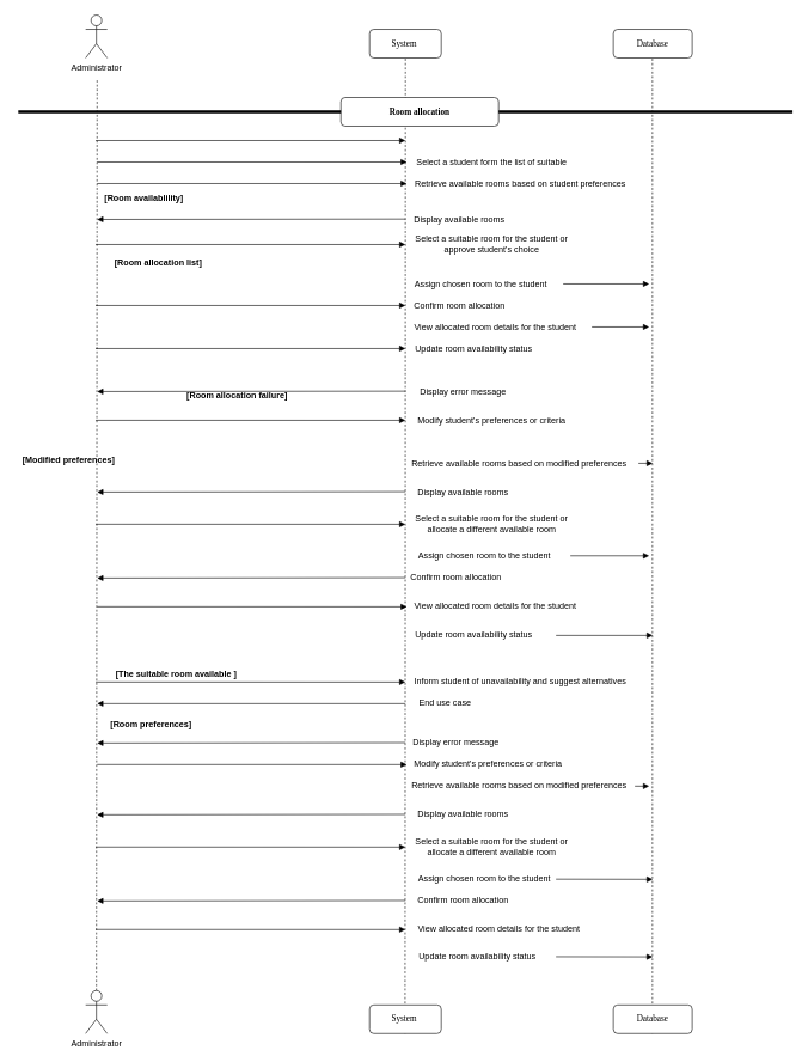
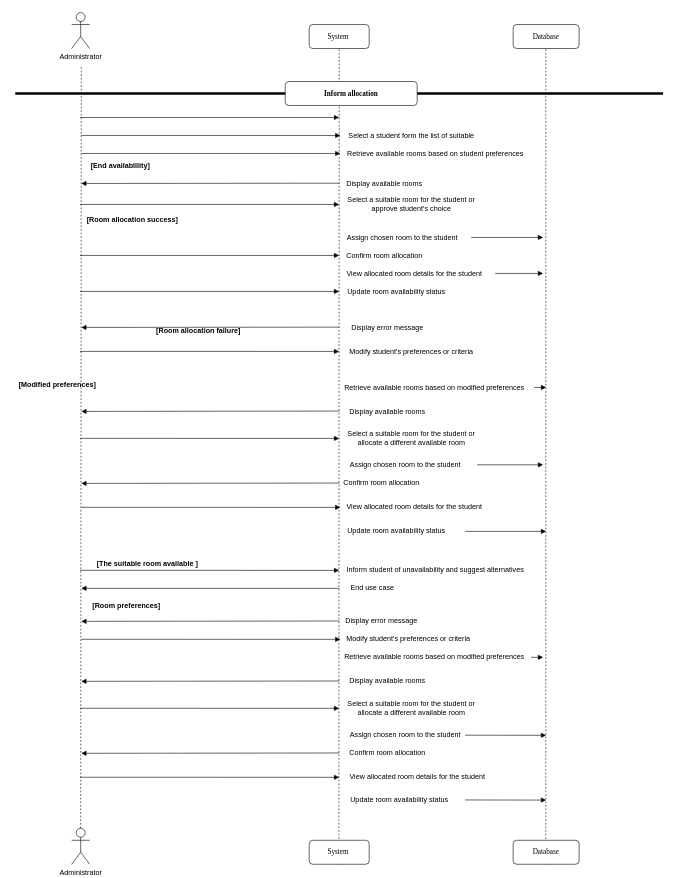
  <mxCell id="0" />
  <mxCell id="1" parent="0" />
  <mxCell id="2" value="Database" style="shape=umlLifeline;perimeter=lifelinePerimeter;whiteSpace=wrap;html=1;container=1;collapsible=0;recursiveResize=0;outlineConnect=0;rounded=1;shadow=0;comic=0;labelBackgroundColor=none;strokeWidth=1;fontFamily=Verdana;fontSize=12;align=center;" vertex="1" parent="1"><mxGeometry x="855" y="40" width="110" height="40" as="geometry" /></mxCell>
  <mxCell id="3" value="" style="endArrow=none;dashed=1;html=1;rounded=0;" edge="1" parent="1" source="14"><mxGeometry width="50" height="50" relative="1" as="geometry"><mxPoint x="135" y="690" as="sourcePoint" /><mxPoint x="135" y="110" as="targetPoint" /></mxGeometry></mxCell>
  <mxCell id="4" value="Administrator" style="shape=umlActor;verticalLabelPosition=bottom;verticalAlign=top;html=1;outlineConnect=0;" vertex="1" parent="1"><mxGeometry x="119" y="20" width="30" height="60" as="geometry" /></mxCell>
  <mxCell id="5" value="System&amp;nbsp;" style="shape=umlLifeline;perimeter=lifelinePerimeter;whiteSpace=wrap;html=1;container=1;collapsible=0;recursiveResize=0;outlineConnect=0;rounded=1;shadow=0;comic=0;labelBackgroundColor=none;strokeWidth=1;fontFamily=Verdana;fontSize=12;align=center;" vertex="1" parent="1"><mxGeometry x="515" y="40" width="100" height="40" as="geometry" /></mxCell>
  <mxCell id="6" value="" style="endArrow=none;dashed=1;html=1;rounded=0;" edge="1" parent="1" source="13"><mxGeometry width="50" height="50" relative="1" as="geometry"><mxPoint x="565" y="690" as="sourcePoint" /><mxPoint x="565" y="80" as="targetPoint" /></mxGeometry></mxCell>
  <mxCell id="7" value="" style="endArrow=none;dashed=1;html=1;rounded=0;" edge="1" parent="1" source="11" target="2"><mxGeometry width="50" height="50" relative="1" as="geometry"><mxPoint x="855" y="690" as="sourcePoint" /><mxPoint x="755" y="-110" as="targetPoint" /></mxGeometry></mxCell>
  <mxCell id="8" value="" style="line;strokeWidth=4;html=1;perimeter=backbonePerimeter;points=[];outlineConnect=0;" vertex="1" parent="1"><mxGeometry x="25" y="150" width="1080" height="10" as="geometry" /></mxCell>
- <mxCell id="9" value="&lt;b&gt;Room allocation&lt;/b&gt;" style="shape=umlLifeline;perimeter=lifelinePerimeter;whiteSpace=wrap;html=1;container=1;collapsible=0;recursiveResize=0;outlineConnect=0;rounded=1;shadow=0;comic=0;labelBackgroundColor=none;strokeWidth=1;fontFamily=Verdana;fontSize=12;align=center;" vertex="1" parent="1"><mxGeometry x="475" y="135" width="220" height="40" as="geometry" /></mxCell>
+ <mxCell id="9" value="&lt;b&gt;Inform allocation&lt;/b&gt;" style="shape=umlLifeline;perimeter=lifelinePerimeter;whiteSpace=wrap;html=1;container=1;collapsible=0;recursiveResize=0;outlineConnect=0;rounded=1;shadow=0;comic=0;labelBackgroundColor=none;strokeWidth=1;fontFamily=Verdana;fontSize=12;align=center;" vertex="1" parent="1"><mxGeometry x="475" y="135" width="220" height="40" as="geometry" /></mxCell>
  <mxCell id="10" value="Select a student form the list of suitable" style="text;html=1;align=center;verticalAlign=middle;resizable=0;points=[];autosize=1;strokeColor=none;fillColor=none;" vertex="1" parent="1"><mxGeometry x="560" y="210" width="250" height="30" as="geometry" /></mxCell>
  <mxCell id="11" value="Database" style="shape=umlLifeline;perimeter=lifelinePerimeter;whiteSpace=wrap;html=1;container=1;collapsible=0;recursiveResize=0;outlineConnect=0;rounded=1;shadow=0;comic=0;labelBackgroundColor=none;strokeWidth=1;fontFamily=Verdana;fontSize=12;align=center;" vertex="1" parent="1"><mxGeometry x="855" y="1400" width="110" height="40" as="geometry" /></mxCell>
  <mxCell id="12" value="" style="html=1;verticalAlign=bottom;endArrow=block;labelBackgroundColor=none;fontFamily=Verdana;fontSize=12;edgeStyle=elbowEdgeStyle;elbow=vertical;entryX=0.015;entryY=0.4;entryDx=0;entryDy=0;entryPerimeter=0;" edge="1" parent="1"><mxGeometry relative="1" as="geometry"><mxPoint x="133" y="194.99" as="sourcePoint" /><mxPoint x="565" y="194.5" as="targetPoint" /></mxGeometry></mxCell>
  <mxCell id="13" value="System&amp;nbsp;" style="shape=umlLifeline;perimeter=lifelinePerimeter;whiteSpace=wrap;html=1;container=1;collapsible=0;recursiveResize=0;outlineConnect=0;rounded=1;shadow=0;comic=0;labelBackgroundColor=none;strokeWidth=1;fontFamily=Verdana;fontSize=12;align=center;" vertex="1" parent="1"><mxGeometry x="515" y="1400" width="100" height="40" as="geometry" /></mxCell>
  <mxCell id="14" value="Administrator" style="shape=umlActor;verticalLabelPosition=bottom;verticalAlign=top;html=1;outlineConnect=0;" vertex="1" parent="1"><mxGeometry x="119" y="1380" width="30" height="60" as="geometry" /></mxCell>
  <mxCell id="15" value="Retrieve available rooms based on student preferences" style="text;html=1;align=center;verticalAlign=middle;resizable=0;points=[];autosize=1;strokeColor=none;fillColor=none;" vertex="1" parent="1"><mxGeometry x="565" y="240" width="320" height="30" as="geometry" /></mxCell>
  <mxCell id="16" value="" style="html=1;verticalAlign=bottom;endArrow=block;labelBackgroundColor=none;fontFamily=Verdana;fontSize=12;edgeStyle=elbowEdgeStyle;elbow=vertical;entryX=0.015;entryY=0.4;entryDx=0;entryDy=0;entryPerimeter=0;" edge="1" parent="1"><mxGeometry relative="1" as="geometry"><mxPoint x="135" y="224.99" as="sourcePoint" /><mxPoint x="567" y="224.5" as="targetPoint" /></mxGeometry></mxCell>
  <mxCell id="17" value="" style="html=1;verticalAlign=bottom;endArrow=block;labelBackgroundColor=none;fontFamily=Verdana;fontSize=12;edgeStyle=elbowEdgeStyle;elbow=vertical;" edge="1" parent="1"><mxGeometry relative="1" as="geometry"><mxPoint x="825" y="455" as="sourcePoint" /><mxPoint x="905" y="454.5" as="targetPoint" /><Array as="points" /></mxGeometry></mxCell>
  <mxCell id="18" value="" style="html=1;verticalAlign=bottom;endArrow=block;labelBackgroundColor=none;fontFamily=Verdana;fontSize=12;edgeStyle=elbowEdgeStyle;elbow=vertical;entryX=0.015;entryY=0.4;entryDx=0;entryDy=0;entryPerimeter=0;" edge="1" parent="1"><mxGeometry relative="1" as="geometry"><mxPoint x="135" y="254.99" as="sourcePoint" /><mxPoint x="567" y="254.5" as="targetPoint" /></mxGeometry></mxCell>
- <mxCell id="19" value="&lt;b&gt;[Room availablility]&lt;/b&gt;" style="text;html=1;align=center;verticalAlign=middle;resizable=0;points=[];autosize=1;strokeColor=none;fillColor=none;" vertex="1" parent="1"><mxGeometry x="135" y="260" width="130" height="30" as="geometry" /></mxCell>
+ <mxCell id="19" value="&lt;b&gt;[End availablility]&lt;/b&gt;" style="text;html=1;align=center;verticalAlign=middle;resizable=0;points=[];autosize=1;strokeColor=none;fillColor=none;" vertex="1" parent="1"><mxGeometry x="135" y="260" width="130" height="30" as="geometry" /></mxCell>
  <mxCell id="20" value="Display available rooms" style="text;html=1;align=center;verticalAlign=middle;resizable=0;points=[];autosize=1;strokeColor=none;fillColor=none;" vertex="1" parent="1"><mxGeometry x="565" y="290" width="150" height="30" as="geometry" /></mxCell>
  <mxCell id="21" value="Select a suitable room for the student or &lt;br&gt;approve student's choice" style="text;html=1;align=center;verticalAlign=middle;resizable=0;points=[];autosize=1;strokeColor=none;fillColor=none;" vertex="1" parent="1"><mxGeometry x="565" y="320" width="240" height="40" as="geometry" /></mxCell>
  <mxCell id="22" value="" style="html=1;verticalAlign=bottom;endArrow=block;labelBackgroundColor=none;fontFamily=Verdana;fontSize=12;edgeStyle=elbowEdgeStyle;elbow=vertical;" edge="1" parent="1"><mxGeometry relative="1" as="geometry"><mxPoint x="565" y="304.5" as="sourcePoint" /><mxPoint x="135" y="305" as="targetPoint" /></mxGeometry></mxCell>
  <mxCell id="23" value="" style="html=1;verticalAlign=bottom;endArrow=block;labelBackgroundColor=none;fontFamily=Verdana;fontSize=12;edgeStyle=elbowEdgeStyle;elbow=vertical;entryX=0.015;entryY=0.4;entryDx=0;entryDy=0;entryPerimeter=0;" edge="1" parent="1"><mxGeometry relative="1" as="geometry"><mxPoint x="133" y="339.99" as="sourcePoint" /><mxPoint x="565" y="339.5" as="targetPoint" /></mxGeometry></mxCell>
- <mxCell id="24" value="&lt;b&gt;[Room allocation list]&lt;/b&gt;" style="text;html=1;align=center;verticalAlign=middle;resizable=0;points=[];autosize=1;strokeColor=none;fillColor=none;" vertex="1" parent="1"><mxGeometry x="130" y="350" width="180" height="30" as="geometry" /></mxCell>
+ <mxCell id="24" value="&lt;b&gt;[Room allocation success]&lt;/b&gt;" style="text;html=1;align=center;verticalAlign=middle;resizable=0;points=[];autosize=1;strokeColor=none;fillColor=none;" vertex="1" parent="1"><mxGeometry x="130" y="350" width="180" height="30" as="geometry" /></mxCell>
  <mxCell id="25" value="Assign chosen room to the student" style="text;html=1;align=center;verticalAlign=middle;resizable=0;points=[];autosize=1;strokeColor=none;fillColor=none;" vertex="1" parent="1"><mxGeometry x="565" y="380" width="210" height="30" as="geometry" /></mxCell>
  <mxCell id="26" value="Confirm room allocation" style="text;html=1;align=center;verticalAlign=middle;resizable=0;points=[];autosize=1;strokeColor=none;fillColor=none;" vertex="1" parent="1"><mxGeometry x="565" y="410" width="150" height="30" as="geometry" /></mxCell>
  <mxCell id="27" value="View allocated room details for the student" style="text;html=1;align=center;verticalAlign=middle;resizable=0;points=[];autosize=1;strokeColor=none;fillColor=none;" vertex="1" parent="1"><mxGeometry x="565" y="440" width="250" height="30" as="geometry" /></mxCell>
  <mxCell id="28" value="Update room availability status" style="text;html=1;align=center;verticalAlign=middle;resizable=0;points=[];autosize=1;strokeColor=none;fillColor=none;" vertex="1" parent="1"><mxGeometry x="565" y="470" width="190" height="30" as="geometry" /></mxCell>
  <mxCell id="29" value="&lt;b&gt;[Room allocation failure]&lt;/b&gt;" style="text;html=1;align=center;verticalAlign=middle;resizable=0;points=[];autosize=1;strokeColor=none;fillColor=none;" vertex="1" parent="1"><mxGeometry x="250" y="535" width="160" height="30" as="geometry" /></mxCell>
  <mxCell id="30" value="" style="html=1;verticalAlign=bottom;endArrow=block;labelBackgroundColor=none;fontFamily=Verdana;fontSize=12;edgeStyle=elbowEdgeStyle;elbow=vertical;entryX=0.015;entryY=0.4;entryDx=0;entryDy=0;entryPerimeter=0;" edge="1" parent="1"><mxGeometry relative="1" as="geometry"><mxPoint x="133" y="424.99" as="sourcePoint" /><mxPoint x="565" y="424.5" as="targetPoint" /></mxGeometry></mxCell>
  <mxCell id="31" value="" style="html=1;verticalAlign=bottom;endArrow=block;labelBackgroundColor=none;fontFamily=Verdana;fontSize=12;edgeStyle=elbowEdgeStyle;elbow=vertical;entryX=0.015;entryY=0.4;entryDx=0;entryDy=0;entryPerimeter=0;" edge="1" parent="1"><mxGeometry relative="1" as="geometry"><mxPoint x="133" y="484.99" as="sourcePoint" /><mxPoint x="565" y="484.5" as="targetPoint" /></mxGeometry></mxCell>
  <mxCell id="32" value="" style="html=1;verticalAlign=bottom;endArrow=block;labelBackgroundColor=none;fontFamily=Verdana;fontSize=12;edgeStyle=elbowEdgeStyle;elbow=vertical;" edge="1" parent="1"><mxGeometry relative="1" as="geometry"><mxPoint x="785" y="395" as="sourcePoint" /><mxPoint x="905" y="394.5" as="targetPoint" /><Array as="points" /></mxGeometry></mxCell>
  <mxCell id="33" value="Display error message" style="text;html=1;align=center;verticalAlign=middle;resizable=0;points=[];autosize=1;strokeColor=none;fillColor=none;" vertex="1" parent="1"><mxGeometry x="575" y="530" width="140" height="30" as="geometry" /></mxCell>
  <mxCell id="34" value="Modify student's preferences or criteria" style="text;html=1;align=center;verticalAlign=middle;resizable=0;points=[];autosize=1;strokeColor=none;fillColor=none;" vertex="1" parent="1"><mxGeometry x="570" y="570" width="230" height="30" as="geometry" /></mxCell>
  <mxCell id="35" value="" style="html=1;verticalAlign=bottom;endArrow=block;labelBackgroundColor=none;fontFamily=Verdana;fontSize=12;edgeStyle=elbowEdgeStyle;elbow=vertical;" edge="1" parent="1"><mxGeometry relative="1" as="geometry"><mxPoint x="565" y="544.5" as="sourcePoint" /><mxPoint x="135" y="545" as="targetPoint" /></mxGeometry></mxCell>
  <mxCell id="36" value="" style="html=1;verticalAlign=bottom;endArrow=block;labelBackgroundColor=none;fontFamily=Verdana;fontSize=12;edgeStyle=elbowEdgeStyle;elbow=vertical;entryX=0.015;entryY=0.4;entryDx=0;entryDy=0;entryPerimeter=0;" edge="1" parent="1"><mxGeometry relative="1" as="geometry"><mxPoint x="133" y="584.99" as="sourcePoint" /><mxPoint x="565" y="584.5" as="targetPoint" /></mxGeometry></mxCell>
  <mxCell id="37" value="&lt;b&gt;[Modified preferences]&lt;/b&gt;" style="text;html=1;align=center;verticalAlign=middle;resizable=0;points=[];autosize=1;strokeColor=none;fillColor=none;" vertex="1" parent="1"><mxGeometry x="20" y="625" width="150" height="30" as="geometry" /></mxCell>
  <mxCell id="38" value="Retrieve available rooms based on modified preferences&amp;nbsp;" style="text;html=1;align=center;verticalAlign=middle;resizable=0;points=[];autosize=1;strokeColor=none;fillColor=none;" vertex="1" parent="1"><mxGeometry x="560" y="630" width="330" height="30" as="geometry" /></mxCell>
  <mxCell id="39" value="Display available rooms" style="text;html=1;align=center;verticalAlign=middle;resizable=0;points=[];autosize=1;strokeColor=none;fillColor=none;" vertex="1" parent="1"><mxGeometry x="570" y="670" width="150" height="30" as="geometry" /></mxCell>
  <mxCell id="40" value="Select a suitable room for the student or &lt;br&gt;allocate a different available room" style="text;html=1;align=center;verticalAlign=middle;resizable=0;points=[];autosize=1;strokeColor=none;fillColor=none;" vertex="1" parent="1"><mxGeometry x="565" y="710" width="240" height="40" as="geometry" /></mxCell>
  <mxCell id="41" value="Assign chosen room to the student" style="text;html=1;align=center;verticalAlign=middle;resizable=0;points=[];autosize=1;strokeColor=none;fillColor=none;" vertex="1" parent="1"><mxGeometry x="570" y="760" width="210" height="30" as="geometry" /></mxCell>
  <mxCell id="42" value="Update room availability status" style="text;html=1;align=center;verticalAlign=middle;resizable=0;points=[];autosize=1;strokeColor=none;fillColor=none;" vertex="1" parent="1"><mxGeometry x="565" y="870" width="190" height="30" as="geometry" /></mxCell>
  <mxCell id="43" value="Confirm room allocation" style="text;html=1;align=center;verticalAlign=middle;resizable=0;points=[];autosize=1;strokeColor=none;fillColor=none;" vertex="1" parent="1"><mxGeometry x="560" y="790" width="150" height="30" as="geometry" /></mxCell>
  <mxCell id="44" value="View allocated room details for the student" style="text;html=1;align=center;verticalAlign=middle;resizable=0;points=[];autosize=1;strokeColor=none;fillColor=none;" vertex="1" parent="1"><mxGeometry x="565" y="830" width="250" height="30" as="geometry" /></mxCell>
  <mxCell id="45" value="&lt;b&gt;[The suitable room available ]&lt;/b&gt;" style="text;html=1;align=center;verticalAlign=middle;resizable=0;points=[];autosize=1;strokeColor=none;fillColor=none;" vertex="1" parent="1"><mxGeometry x="150" y="925" width="190" height="30" as="geometry" /></mxCell>
  <mxCell id="46" value="Inform student of unavailability and suggest alternatives" style="text;html=1;align=center;verticalAlign=middle;resizable=0;points=[];autosize=1;strokeColor=none;fillColor=none;" vertex="1" parent="1"><mxGeometry x="565" y="935" width="320" height="30" as="geometry" /></mxCell>
  <mxCell id="47" value="End use case" style="text;html=1;align=center;verticalAlign=middle;resizable=0;points=[];autosize=1;strokeColor=none;fillColor=none;" vertex="1" parent="1"><mxGeometry x="570" y="965" width="100" height="30" as="geometry" /></mxCell>
  <mxCell id="48" value="" style="html=1;verticalAlign=bottom;endArrow=block;labelBackgroundColor=none;fontFamily=Verdana;fontSize=12;edgeStyle=elbowEdgeStyle;elbow=vertical;" edge="1" parent="1" source="38"><mxGeometry relative="1" as="geometry"><mxPoint x="890" y="645.25" as="sourcePoint" /><mxPoint x="910" y="644.75" as="targetPoint" /><Array as="points" /></mxGeometry></mxCell>
  <mxCell id="49" value="" style="html=1;verticalAlign=bottom;endArrow=block;labelBackgroundColor=none;fontFamily=Verdana;fontSize=12;edgeStyle=elbowEdgeStyle;elbow=vertical;" edge="1" parent="1"><mxGeometry relative="1" as="geometry"><mxPoint x="565" y="684.44" as="sourcePoint" /><mxPoint x="135" y="684.94" as="targetPoint" /></mxGeometry></mxCell>
  <mxCell id="50" value="" style="html=1;verticalAlign=bottom;endArrow=block;labelBackgroundColor=none;fontFamily=Verdana;fontSize=12;edgeStyle=elbowEdgeStyle;elbow=vertical;" edge="1" parent="1"><mxGeometry relative="1" as="geometry"><mxPoint x="795" y="774" as="sourcePoint" /><mxPoint x="905" y="774.44" as="targetPoint" /><Array as="points" /></mxGeometry></mxCell>
  <mxCell id="51" value="" style="html=1;verticalAlign=bottom;endArrow=block;labelBackgroundColor=none;fontFamily=Verdana;fontSize=12;edgeStyle=elbowEdgeStyle;elbow=vertical;entryX=0.015;entryY=0.4;entryDx=0;entryDy=0;entryPerimeter=0;" edge="1" parent="1"><mxGeometry relative="1" as="geometry"><mxPoint x="133" y="729.93" as="sourcePoint" /><mxPoint x="565" y="729.44" as="targetPoint" /></mxGeometry></mxCell>
  <mxCell id="52" value="" style="html=1;verticalAlign=bottom;endArrow=block;labelBackgroundColor=none;fontFamily=Verdana;fontSize=12;edgeStyle=elbowEdgeStyle;elbow=vertical;" edge="1" parent="1"><mxGeometry relative="1" as="geometry"><mxPoint x="565" y="804.44" as="sourcePoint" /><mxPoint x="135" y="804.94" as="targetPoint" /></mxGeometry></mxCell>
  <mxCell id="53" value="" style="html=1;verticalAlign=bottom;endArrow=block;labelBackgroundColor=none;fontFamily=Verdana;fontSize=12;edgeStyle=elbowEdgeStyle;elbow=vertical;entryX=0.015;entryY=0.4;entryDx=0;entryDy=0;entryPerimeter=0;" edge="1" parent="1"><mxGeometry relative="1" as="geometry"><mxPoint x="135" y="844.93" as="sourcePoint" /><mxPoint x="567" y="844.44" as="targetPoint" /></mxGeometry></mxCell>
  <mxCell id="54" value="" style="html=1;verticalAlign=bottom;endArrow=block;labelBackgroundColor=none;fontFamily=Verdana;fontSize=12;edgeStyle=elbowEdgeStyle;elbow=vertical;" edge="1" parent="1"><mxGeometry relative="1" as="geometry"><mxPoint x="775" y="885" as="sourcePoint" /><mxPoint x="910" y="885.22" as="targetPoint" /><Array as="points" /></mxGeometry></mxCell>
  <mxCell id="55" value="" style="html=1;verticalAlign=bottom;endArrow=block;labelBackgroundColor=none;fontFamily=Verdana;fontSize=12;edgeStyle=elbowEdgeStyle;elbow=vertical;entryX=0.015;entryY=0.4;entryDx=0;entryDy=0;entryPerimeter=0;" edge="1" parent="1"><mxGeometry relative="1" as="geometry"><mxPoint x="133" y="949.93" as="sourcePoint" /><mxPoint x="565" y="949.44" as="targetPoint" /></mxGeometry></mxCell>
  <mxCell id="56" value="" style="html=1;verticalAlign=bottom;endArrow=block;labelBackgroundColor=none;fontFamily=Verdana;fontSize=12;edgeStyle=elbowEdgeStyle;elbow=vertical;" edge="1" parent="1"><mxGeometry relative="1" as="geometry"><mxPoint x="565" y="980" as="sourcePoint" /><mxPoint x="135" y="980.5" as="targetPoint" /></mxGeometry></mxCell>
  <mxCell id="57" value="&lt;b&gt;[Room preferences]&lt;/b&gt;" style="text;html=1;align=center;verticalAlign=middle;resizable=0;points=[];autosize=1;strokeColor=none;fillColor=none;" vertex="1" parent="1"><mxGeometry x="140" y="995" width="140" height="30" as="geometry" /></mxCell>
  <mxCell id="58" value="Display error message" style="text;html=1;align=center;verticalAlign=middle;resizable=0;points=[];autosize=1;strokeColor=none;fillColor=none;" vertex="1" parent="1"><mxGeometry x="565" y="1020" width="140" height="30" as="geometry" /></mxCell>
  <mxCell id="59" value="Modify student's preferences or criteria" style="text;html=1;align=center;verticalAlign=middle;resizable=0;points=[];autosize=1;strokeColor=none;fillColor=none;" vertex="1" parent="1"><mxGeometry x="565" y="1050" width="230" height="30" as="geometry" /></mxCell>
  <mxCell id="60" value="Retrieve available rooms based on modified preferences&amp;nbsp;" style="text;html=1;align=center;verticalAlign=middle;resizable=0;points=[];autosize=1;strokeColor=none;fillColor=none;" vertex="1" parent="1"><mxGeometry x="560" y="1080" width="330" height="30" as="geometry" /></mxCell>
  <mxCell id="61" value="Display available rooms" style="text;html=1;align=center;verticalAlign=middle;resizable=0;points=[];autosize=1;strokeColor=none;fillColor=none;" vertex="1" parent="1"><mxGeometry x="570" y="1120" width="150" height="30" as="geometry" /></mxCell>
  <mxCell id="62" value="Select a suitable room for the student or &lt;br&gt;allocate a different available room" style="text;html=1;align=center;verticalAlign=middle;resizable=0;points=[];autosize=1;strokeColor=none;fillColor=none;" vertex="1" parent="1"><mxGeometry x="565" y="1160" width="240" height="40" as="geometry" /></mxCell>
  <mxCell id="63" value="Assign chosen room to the student" style="text;html=1;align=center;verticalAlign=middle;resizable=0;points=[];autosize=1;strokeColor=none;fillColor=none;" vertex="1" parent="1"><mxGeometry x="570" y="1210" width="210" height="30" as="geometry" /></mxCell>
  <mxCell id="64" value="Confirm room allocation" style="text;html=1;align=center;verticalAlign=middle;resizable=0;points=[];autosize=1;strokeColor=none;fillColor=none;" vertex="1" parent="1"><mxGeometry x="570" y="1240" width="150" height="30" as="geometry" /></mxCell>
  <mxCell id="65" value="View allocated room details for the student" style="text;html=1;align=center;verticalAlign=middle;resizable=0;points=[];autosize=1;strokeColor=none;fillColor=none;" vertex="1" parent="1"><mxGeometry x="570" y="1280" width="250" height="30" as="geometry" /></mxCell>
  <mxCell id="66" value="" style="html=1;verticalAlign=bottom;endArrow=block;labelBackgroundColor=none;fontFamily=Verdana;fontSize=12;edgeStyle=elbowEdgeStyle;elbow=vertical;" edge="1" parent="1"><mxGeometry relative="1" as="geometry"><mxPoint x="565" y="1034.44" as="sourcePoint" /><mxPoint x="135" y="1034.94" as="targetPoint" /></mxGeometry></mxCell>
  <mxCell id="67" value="" style="html=1;verticalAlign=bottom;endArrow=block;labelBackgroundColor=none;fontFamily=Verdana;fontSize=12;edgeStyle=elbowEdgeStyle;elbow=vertical;entryX=0.015;entryY=0.4;entryDx=0;entryDy=0;entryPerimeter=0;" edge="1" parent="1"><mxGeometry relative="1" as="geometry"><mxPoint x="135" y="1064.93" as="sourcePoint" /><mxPoint x="567" y="1064.44" as="targetPoint" /></mxGeometry></mxCell>
  <mxCell id="68" value="" style="html=1;verticalAlign=bottom;endArrow=block;labelBackgroundColor=none;fontFamily=Verdana;fontSize=12;edgeStyle=elbowEdgeStyle;elbow=vertical;" edge="1" parent="1"><mxGeometry relative="1" as="geometry"><mxPoint x="885" y="1094.98" as="sourcePoint" /><mxPoint x="905" y="1094.73" as="targetPoint" /><Array as="points" /></mxGeometry></mxCell>
  <mxCell id="69" value="" style="html=1;verticalAlign=bottom;endArrow=block;labelBackgroundColor=none;fontFamily=Verdana;fontSize=12;edgeStyle=elbowEdgeStyle;elbow=vertical;" edge="1" parent="1"><mxGeometry relative="1" as="geometry"><mxPoint x="565" y="1134.44" as="sourcePoint" /><mxPoint x="135" y="1134.94" as="targetPoint" /></mxGeometry></mxCell>
  <mxCell id="70" value="" style="html=1;verticalAlign=bottom;endArrow=block;labelBackgroundColor=none;fontFamily=Verdana;fontSize=12;edgeStyle=elbowEdgeStyle;elbow=vertical;entryX=0.015;entryY=0.4;entryDx=0;entryDy=0;entryPerimeter=0;" edge="1" parent="1"><mxGeometry relative="1" as="geometry"><mxPoint x="133" y="1179.93" as="sourcePoint" /><mxPoint x="565" y="1179.44" as="targetPoint" /></mxGeometry></mxCell>
  <mxCell id="71" value="Update room availability status" style="text;html=1;align=center;verticalAlign=middle;resizable=0;points=[];autosize=1;strokeColor=none;fillColor=none;" vertex="1" parent="1"><mxGeometry x="570" y="1318" width="190" height="30" as="geometry" /></mxCell>
  <mxCell id="72" value="" style="html=1;verticalAlign=bottom;endArrow=block;labelBackgroundColor=none;fontFamily=Verdana;fontSize=12;edgeStyle=elbowEdgeStyle;elbow=vertical;" edge="1" parent="1"><mxGeometry relative="1" as="geometry"><mxPoint x="775" y="1224.78" as="sourcePoint" /><mxPoint x="910" y="1225" as="targetPoint" /><Array as="points" /></mxGeometry></mxCell>
  <mxCell id="73" value="" style="html=1;verticalAlign=bottom;endArrow=block;labelBackgroundColor=none;fontFamily=Verdana;fontSize=12;edgeStyle=elbowEdgeStyle;elbow=vertical;" edge="1" parent="1"><mxGeometry relative="1" as="geometry"><mxPoint x="565" y="1254.44" as="sourcePoint" /><mxPoint x="135" y="1254.94" as="targetPoint" /></mxGeometry></mxCell>
  <mxCell id="74" value="" style="html=1;verticalAlign=bottom;endArrow=block;labelBackgroundColor=none;fontFamily=Verdana;fontSize=12;edgeStyle=elbowEdgeStyle;elbow=vertical;entryX=0.015;entryY=0.4;entryDx=0;entryDy=0;entryPerimeter=0;" edge="1" parent="1"><mxGeometry relative="1" as="geometry"><mxPoint x="133" y="1294.93" as="sourcePoint" /><mxPoint x="565" y="1294.44" as="targetPoint" /></mxGeometry></mxCell>
  <mxCell id="75" value="" style="html=1;verticalAlign=bottom;endArrow=block;labelBackgroundColor=none;fontFamily=Verdana;fontSize=12;edgeStyle=elbowEdgeStyle;elbow=vertical;" edge="1" parent="1"><mxGeometry relative="1" as="geometry"><mxPoint x="775" y="1332.78" as="sourcePoint" /><mxPoint x="910" y="1333" as="targetPoint" /><Array as="points" /></mxGeometry></mxCell>
